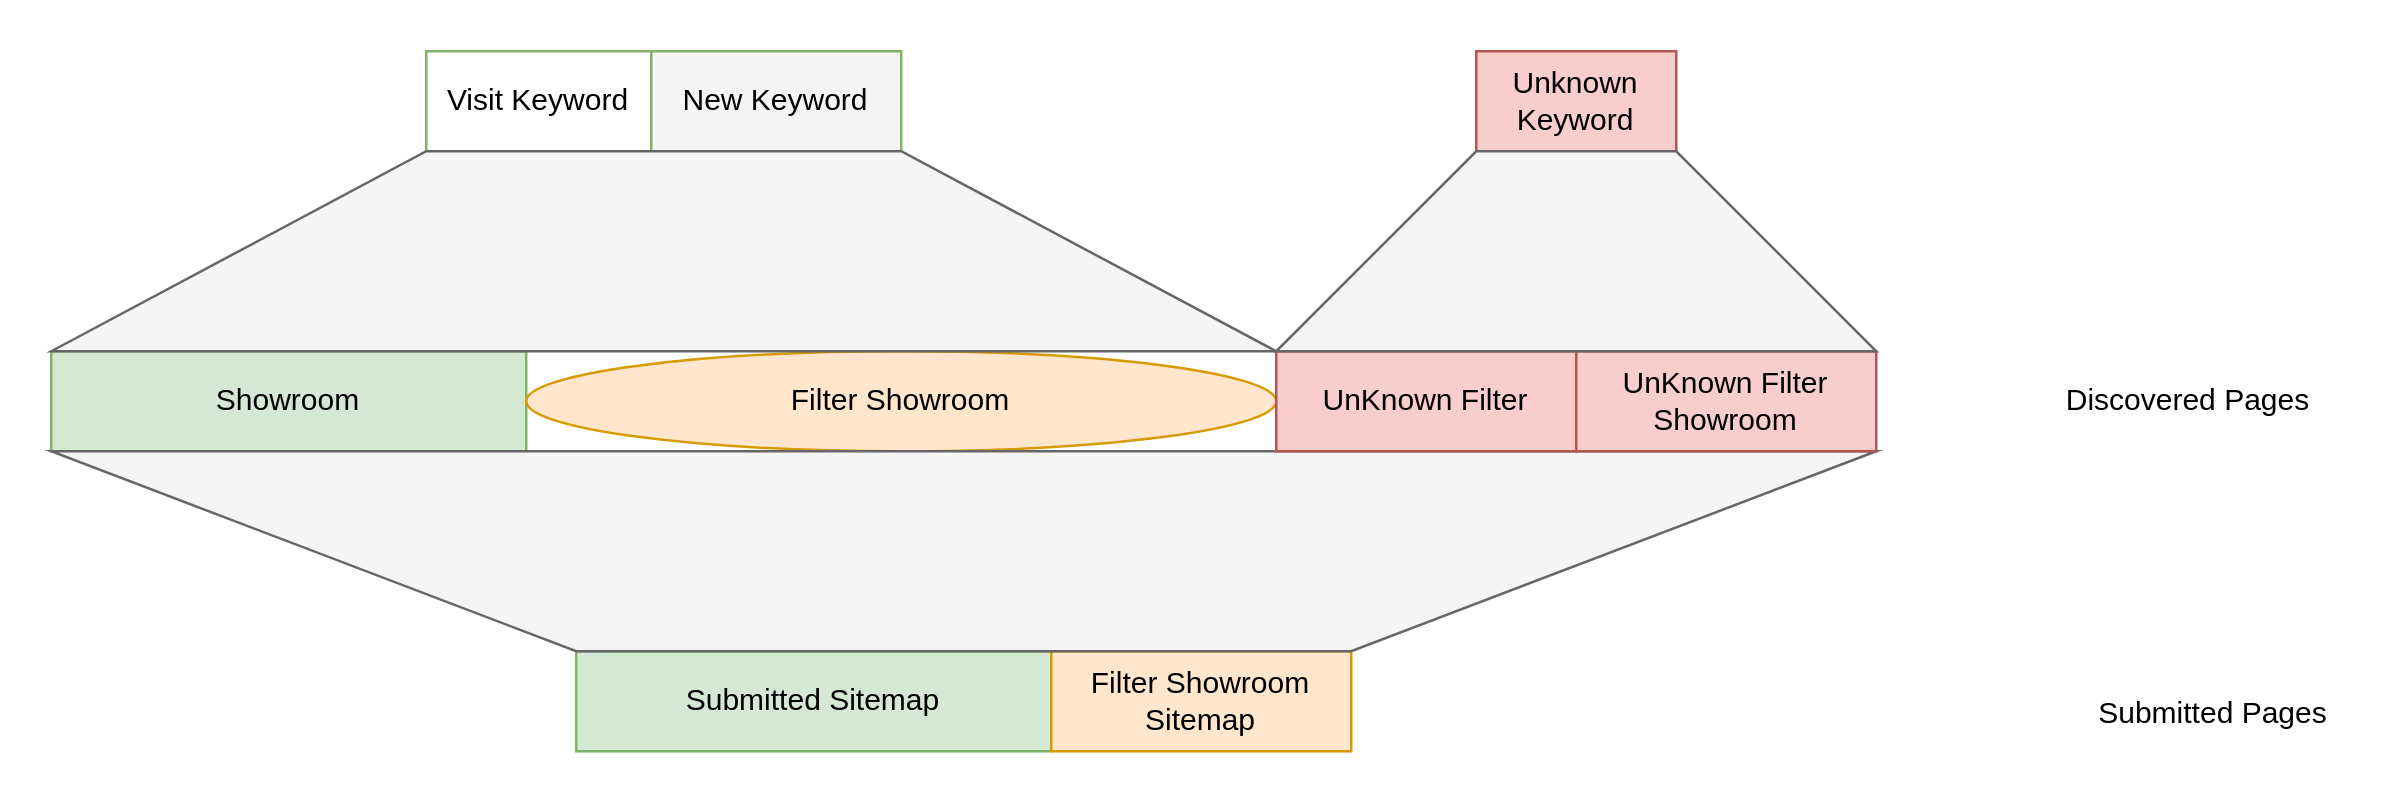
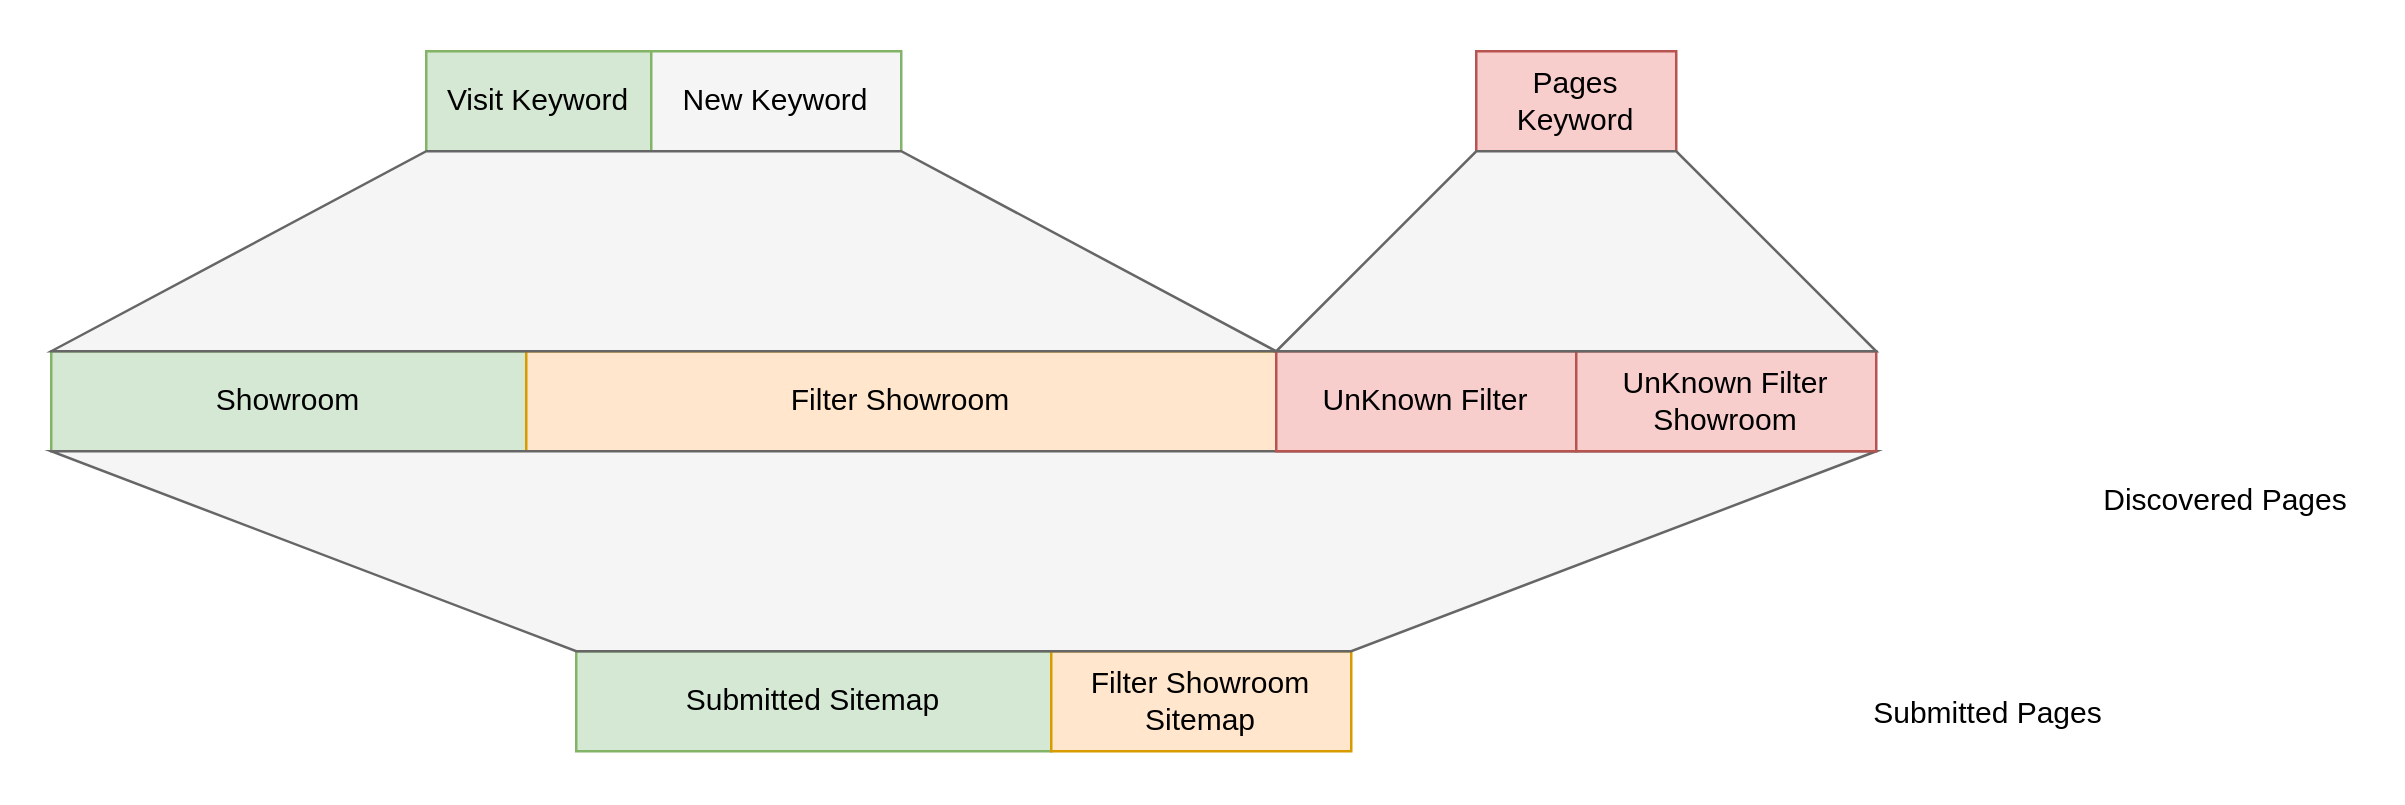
  <mxCell id="0" />
  <mxCell id="1" parent="0" />
  <mxCell id="2" value="" style="edgeStyle=orthogonalEdgeStyle;rounded=0;orthogonalLoop=1;jettySize=auto;html=1;" edge="1" parent="1" source="3" target="10"><mxGeometry relative="1" as="geometry" /></mxCell>
- <mxCell id="3" value="Visit Keyword" style="rounded=0;whiteSpace=wrap;html=1;fillColor=#ffffff;strokeColor=#82b366;" vertex="1" parent="1"><mxGeometry x="170" y="20" width="90" height="40" as="geometry" /></mxCell>
+ <mxCell id="3" value="Visit Keyword" style="rounded=0;whiteSpace=wrap;html=1;fillColor=#d5e8d4;strokeColor=#82b366;" vertex="1" parent="1"><mxGeometry x="170" y="20" width="90" height="40" as="geometry" /></mxCell>
  <mxCell id="4" value="New Keyword" style="rounded=0;whiteSpace=wrap;html=1;fillColor=#f5f5f5;strokeColor=#82b366;" vertex="1" parent="1"><mxGeometry x="260" y="20" width="100" height="40" as="geometry" /></mxCell>
  <mxCell id="5" value="Showroom" style="rounded=0;whiteSpace=wrap;html=1;fillColor=#d5e8d4;strokeColor=#82b366;" vertex="1" parent="1"><mxGeometry x="20" y="140" width="190" height="40" as="geometry" /></mxCell>
- <mxCell id="6" value="Filter Showroom" style="ellipse;whiteSpace=wrap;html=1;fillColor=#ffe6cc;strokeColor=#d79b00;" vertex="1" parent="1"><mxGeometry x="210" y="140" width="300" height="40" as="geometry" /></mxCell>
+ <mxCell id="6" value="Filter Showroom" style="rounded=0;whiteSpace=wrap;html=1;fillColor=#ffe6cc;strokeColor=#d79b00;" vertex="1" parent="1"><mxGeometry x="210" y="140" width="300" height="40" as="geometry" /></mxCell>
  <mxCell id="7" value="Submitted Sitemap" style="rounded=0;whiteSpace=wrap;html=1;fillColor=#d5e8d4;strokeColor=#82b366;" vertex="1" parent="1"><mxGeometry x="230" y="260" width="190" height="40" as="geometry" /></mxCell>
  <mxCell id="8" value="Filter Showroom Sitemap" style="rounded=0;whiteSpace=wrap;html=1;fillColor=#ffe6cc;strokeColor=#d79b00;" vertex="1" parent="1"><mxGeometry x="420" y="260" width="120" height="40" as="geometry" /></mxCell>
  <mxCell id="9" value="" style="shape=trapezoid;perimeter=trapezoidPerimeter;whiteSpace=wrap;html=1;fixedSize=1;size=150;fillColor=#f5f5f5;strokeColor=#666666;fontColor=#333333;" vertex="1" parent="1"><mxGeometry x="20" y="60" width="490" height="80" as="geometry" /></mxCell>
  <mxCell id="10" value="" style="shape=trapezoid;perimeter=trapezoidPerimeter;whiteSpace=wrap;html=1;fixedSize=1;size=210;direction=west;fillColor=#f5f5f5;fontColor=#333333;strokeColor=#666666;" vertex="1" parent="1"><mxGeometry x="20" y="180" width="730" height="80" as="geometry" /></mxCell>
- <mxCell id="11" value="Discovered Pages" style="text;html=1;align=center;verticalAlign=middle;whiteSpace=wrap;rounded=0;" vertex="1" parent="1"><mxGeometry x="820" y="145" width="110" height="30" as="geometry" /></mxCell>
- <mxCell id="12" value="Submitted Pages" style="text;html=1;align=center;verticalAlign=middle;whiteSpace=wrap;rounded=0;" vertex="1" parent="1"><mxGeometry x="830" y="270" width="110" height="30" as="geometry" /></mxCell>
+ <mxCell id="11" value="Discovered Pages" style="text;html=1;align=center;verticalAlign=middle;whiteSpace=wrap;rounded=0;" vertex="1" parent="1"><mxGeometry x="835" y="185" width="110" height="30" as="geometry" /></mxCell>
+ <mxCell id="12" value="Submitted Pages" style="text;html=1;align=center;verticalAlign=middle;whiteSpace=wrap;rounded=0;" vertex="1" parent="1"><mxGeometry x="740" y="270" width="110" height="30" as="geometry" /></mxCell>
  <mxCell id="13" value="UnKnown Filter" style="rounded=0;whiteSpace=wrap;html=1;fillColor=#f8cecc;strokeColor=#b85450;" vertex="1" parent="1"><mxGeometry x="510" y="140" width="120" height="40" as="geometry" /></mxCell>
- <mxCell id="14" value="Unknown Keyword" style="rounded=0;whiteSpace=wrap;html=1;fillColor=#f8cecc;strokeColor=#b85450;" vertex="1" parent="1"><mxGeometry x="590" y="20" width="80" height="40" as="geometry" /></mxCell>
+ <mxCell id="14" value="Pages Keyword" style="rounded=0;whiteSpace=wrap;html=1;fillColor=#f8cecc;strokeColor=#b85450;" vertex="1" parent="1"><mxGeometry x="590" y="20" width="80" height="40" as="geometry" /></mxCell>
  <mxCell id="15" value="UnKnown Filter Showroom" style="rounded=0;whiteSpace=wrap;html=1;fillColor=#f8cecc;strokeColor=#b85450;" vertex="1" parent="1"><mxGeometry x="630" y="140" width="120" height="40" as="geometry" /></mxCell>
  <mxCell id="16" value="" style="shape=trapezoid;perimeter=trapezoidPerimeter;whiteSpace=wrap;html=1;fixedSize=1;size=80;fillColor=#f5f5f5;strokeColor=#666666;fontColor=#333333;" vertex="1" parent="1"><mxGeometry x="510" y="60" width="240" height="80" as="geometry" /></mxCell>
